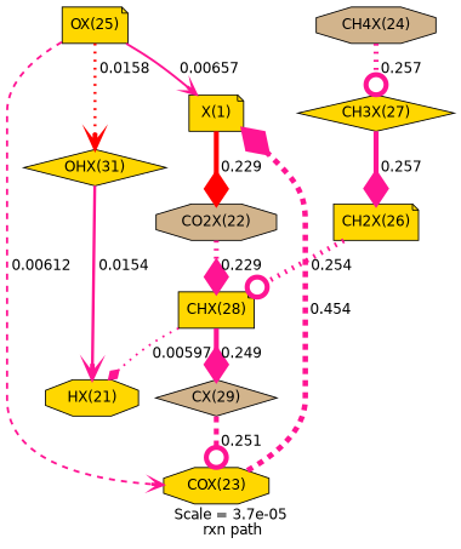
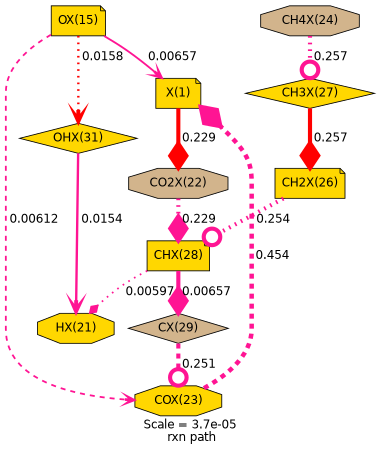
  digraph {
    fontname=Helvetica
    label="Scale = 3.7e-05\l rxn path"
    node [fillcolor=gold fontname=Helvetica shape=note style=filled]
    edge [arrowhead=diamond arrowsize=2.44 color=deeppink fontname=Helvetica penwidth=4.97 style=solid]
    n1 [label="X(1)"]
    n2 [fillcolor=tan label="CO2X(22)" shape=octagon]
    n3 [label="HX(21)" shape=octagon]
    n4 [label="CHX(28)"]
    n5 [fillcolor=tan label="CH4X(24)" shape=octagon]
    n6 [label="CH3X(27)" shape=diamond]
    n7 [label="COX(23)" shape=octagon]
-   n8 [label="OX(25)"]
+   n8 [label="OX(15)"]
    n9 [label="OHX(31)" shape=diamond]
    n10 [label="CH2X(26)"]
    n11 [fillcolor=tan label="CX(29)" shape=diamond]
    n1 -> n2 [color=red label=" 0.229" penwidth=4.89]
    n2 -> n4 [label=" 0.229" penwidth=4.89 style=dotted]
    n4 -> n3 [arrowsize=1.07 label=" 0.00597" penwidth=2.13 style=dotted]
-   n4 -> n11 [arrowsize=2.47 label=" 0.249" penwidth=4.95]
+   n4 -> n11 [arrowsize=2.47 label=" 0.00657" penwidth=4.95]
    n5 -> n6 [arrowhead=odot arrowsize=2.49 label=" 0.257" style=dotted]
-   n6 -> n10 [arrowsize=2.49 label=" 0.257"]
+   n6 -> n10 [arrowsize=2.49 color=red label=" 0.257"]
    n7 -> n1 [arrowsize=2.7 label=" 0.454" penwidth=5.4 style=dashed]
    n8 -> n1 [arrowhead=vee arrowsize=1.1 label=" 0.00657" penwidth=2.21]
    n8 -> n7 [arrowhead=vee arrowsize=1.08 label=" 0.00612" penwidth=2.15 style=dashed]
    n8 -> n9 [arrowhead=vee arrowsize=1.44 color=red label=" 0.0158" penwidth=2.87 style=dotted]
    n9 -> n3 [arrowhead=vee arrowsize=1.42 label=" 0.0154" penwidth=2.85]
    n10 -> n4 [arrowhead=odot arrowsize=2.48 label=" 0.254" style=dotted]
    n11 -> n7 [arrowhead=odot arrowsize=2.48 label=" 0.251" penwidth=4.96 style=dashed]
  }
